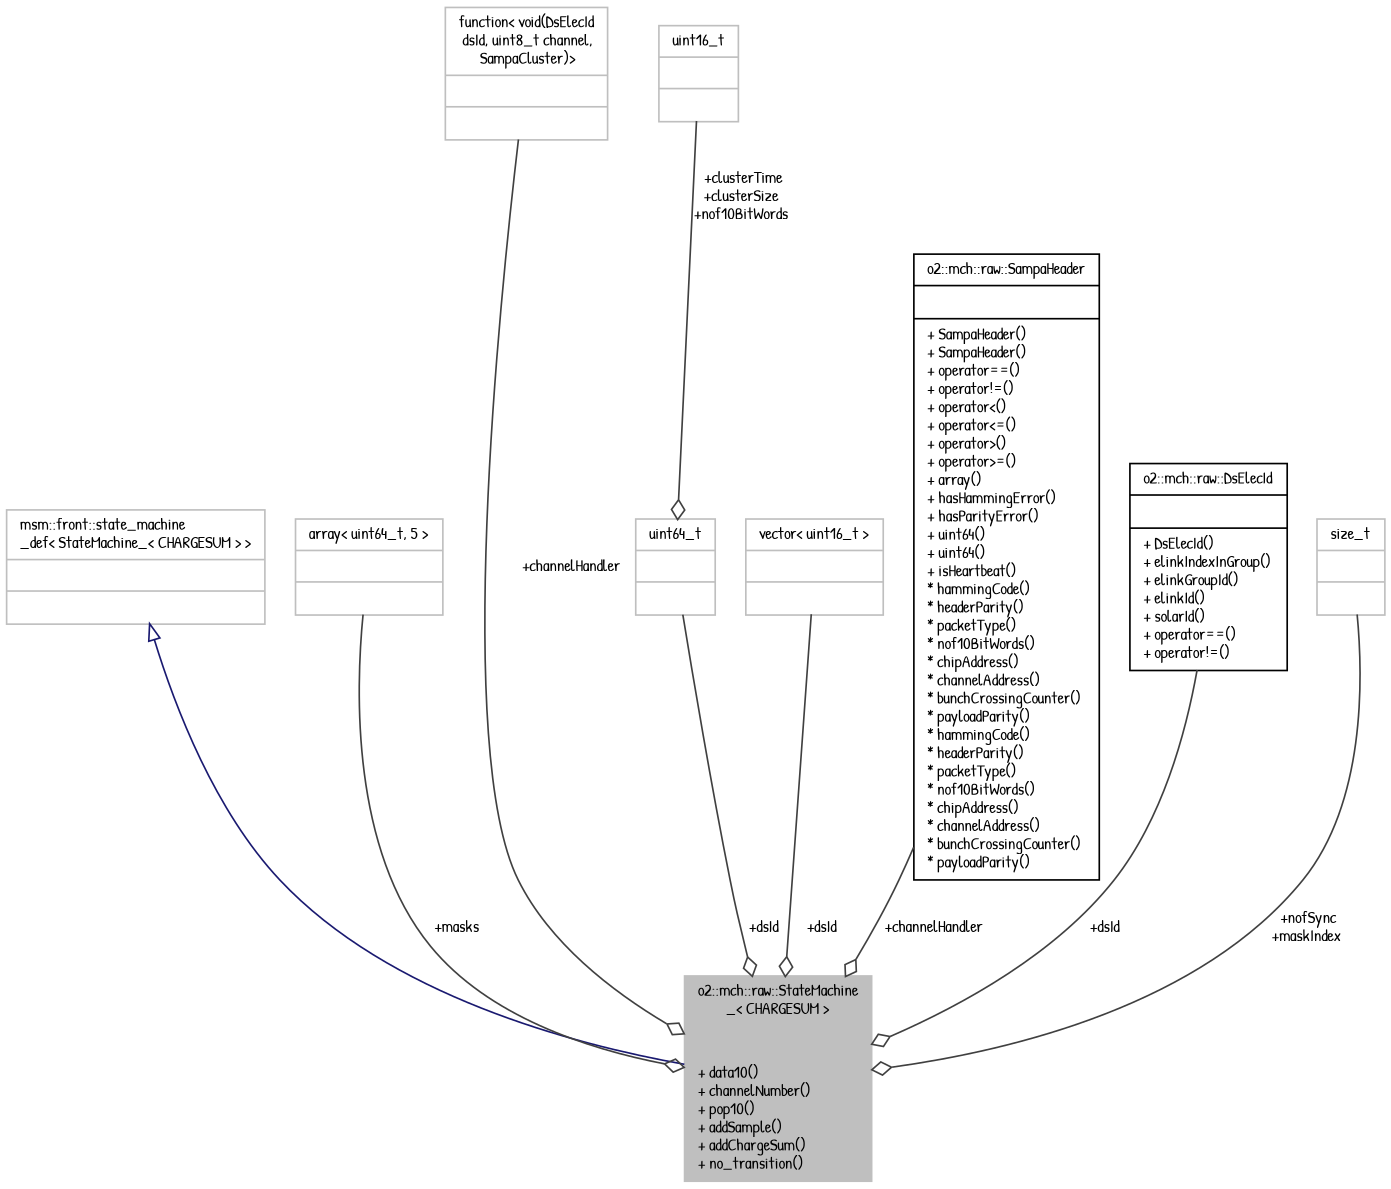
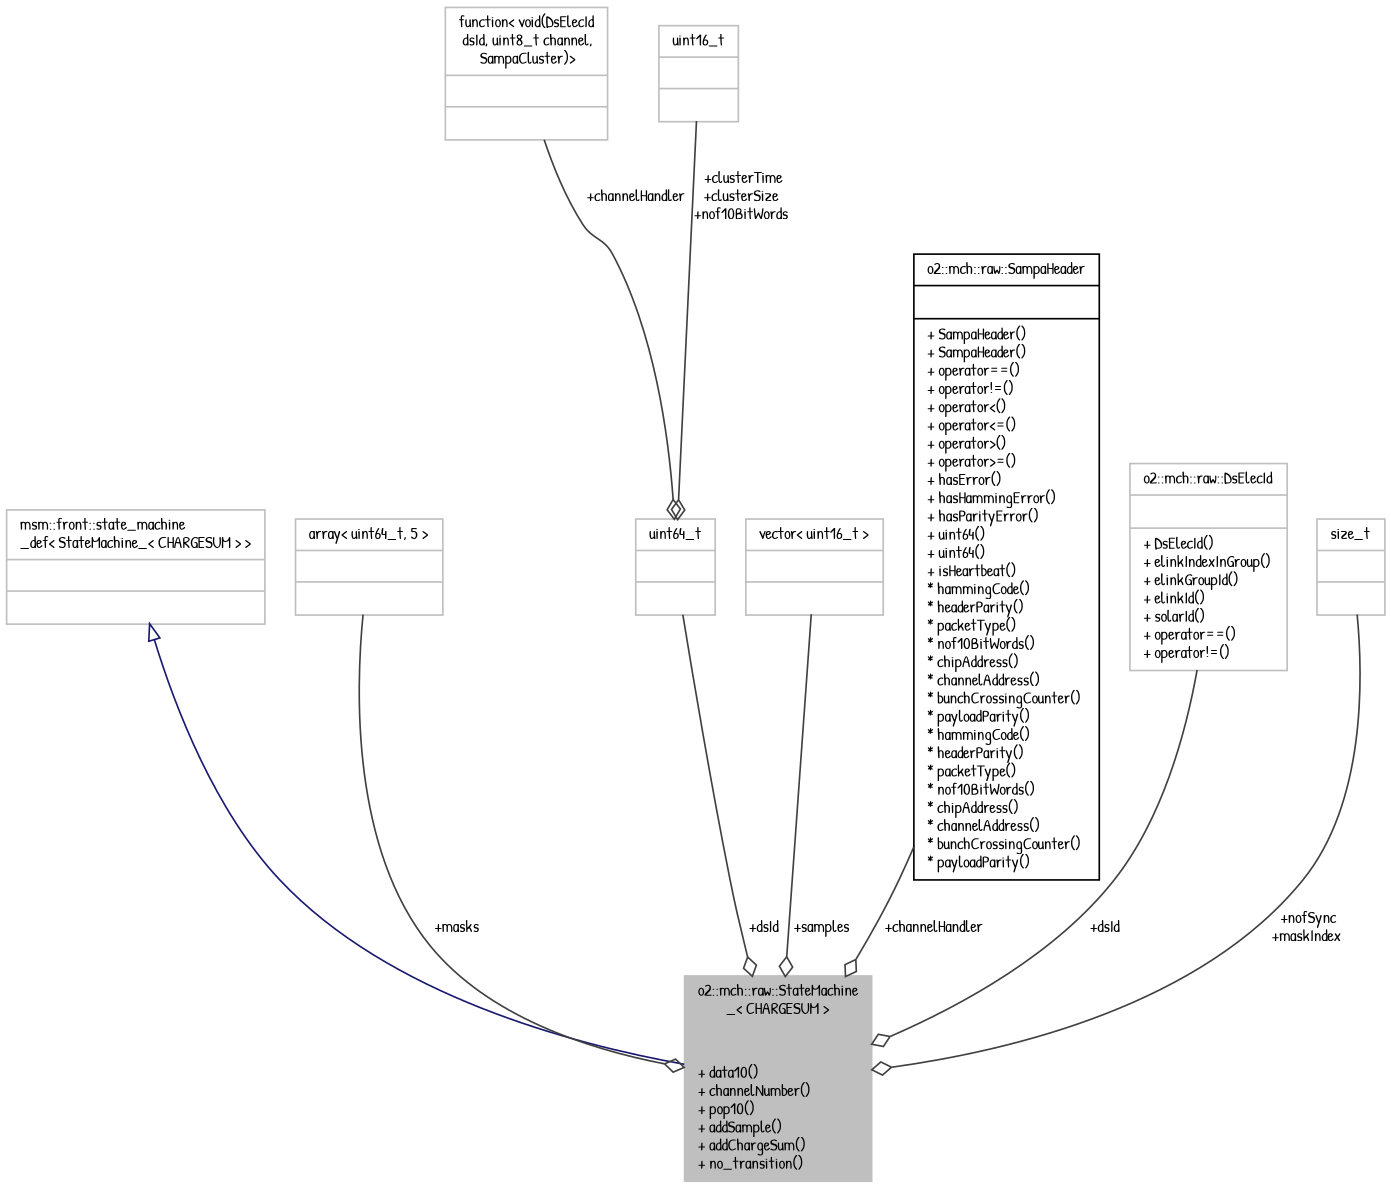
  digraph {
    fontname="Patrick Hand"
    node [color=grey75 fontname="Patrick Hand" fontsize=10 shape=record]
    edge [color=grey25 fontname="Patrick Hand" fontsize=10 labelfontname=Helvetica labelfontsize=10 style=solid arrowhead=odiamond]
    n1 [fillcolor=grey75 fontcolor=black height=0.2 label="{o2::mch::raw::StateMachine\l_\< CHARGESUM \>\n||+ data10()\l+ channelNumber()\l+ pop10()\l+ addSample()\l+ addChargeSum()\l+ no_transition()\l}" style=filled width=0.4]
    n2 [height=0.2 label="{msm::front::state_machine\l_def\< StateMachine_\< CHARGESUM \> \>\n||}" width=0.4]
    n3 [height=0.2 label="{array\< uint64_t, 5 \>\n||}" width=0.4]
    n4 [height=0.2 label="{uint64_t\n||}" width=0.4]
    n5 [height=0.2 label="{function\< void(DsElecId\l dsId, uint8_t channel,\l SampaCluster)\>\n||}" width=0.4]
    n6 [height=0.2 label="{uint16_t\n||}" width=0.4]
    n7 [height=0.2 label="{vector\< uint16_t \>\n||}" width=0.4]
-   n8 [color=black height=0.2 label="{o2::mch::raw::SampaHeader\n||+ SampaHeader()\l+ SampaHeader()\l+ operator==()\l+ operator!=()\l+ operator\<()\l+ operator\<=()\l+ operator\>()\l+ operator\>=()\l+ array()\l+ hasHammingError()\l+ hasParityError()\l+ uint64()\l+ uint64()\l+ isHeartbeat()\l* hammingCode()\l* headerParity()\l* packetType()\l* nof10BitWords()\l* chipAddress()\l* channelAddress()\l* bunchCrossingCounter()\l* payloadParity()\l* hammingCode()\l* headerParity()\l* packetType()\l* nof10BitWords()\l* chipAddress()\l* channelAddress()\l* bunchCrossingCounter()\l* payloadParity()\l}" width=0.4]
-   n9 [color=black height=0.2 label="{o2::mch::raw::DsElecId\n||+ DsElecId()\l+ elinkIndexInGroup()\l+ elinkGroupId()\l+ elinkId()\l+ solarId()\l+ operator==()\l+ operator!=()\l}" width=0.4]
+   n8 [color=black height=0.2 label="{o2::mch::raw::SampaHeader\n||+ SampaHeader()\l+ SampaHeader()\l+ operator==()\l+ operator!=()\l+ operator\<()\l+ operator\<=()\l+ operator\>()\l+ operator\>=()\l+ hasError()\l+ hasHammingError()\l+ hasParityError()\l+ uint64()\l+ uint64()\l+ isHeartbeat()\l* hammingCode()\l* headerParity()\l* packetType()\l* nof10BitWords()\l* chipAddress()\l* channelAddress()\l* bunchCrossingCounter()\l* payloadParity()\l* hammingCode()\l* headerParity()\l* packetType()\l* nof10BitWords()\l* chipAddress()\l* channelAddress()\l* bunchCrossingCounter()\l* payloadParity()\l}" width=0.4]
+   n9 [height=0.2 label="{o2::mch::raw::DsElecId\n||+ DsElecId()\l+ elinkIndexInGroup()\l+ elinkGroupId()\l+ elinkId()\l+ solarId()\l+ operator==()\l+ operator!=()\l}" width=0.4]
    n10 [height=0.2 label="{size_t\n||}" width=0.4]
    n2 -> n1 [arrowtail=onormal color=midnightblue dir=back arrowhead=""]
    n3 -> n1 [label=" +masks"]
    n4 -> n1 [label=" +dsId"]
-   n5 -> n1 [label=" +channelHandler"]
+   n5 -> n4 [label=" +channelHandler"]
    n6 -> n4 [label=" +clusterTime\n+clusterSize\n+nof10BitWords"]
-   n7 -> n1 [label=" +dsId"]
+   n7 -> n1 [label=" +samples"]
    n8 -> n1 [label=" +channelHandler"]
    n9 -> n1 [label=" +dsId"]
    n10 -> n1 [label=" +nofSync\n+maskIndex"]
  }
